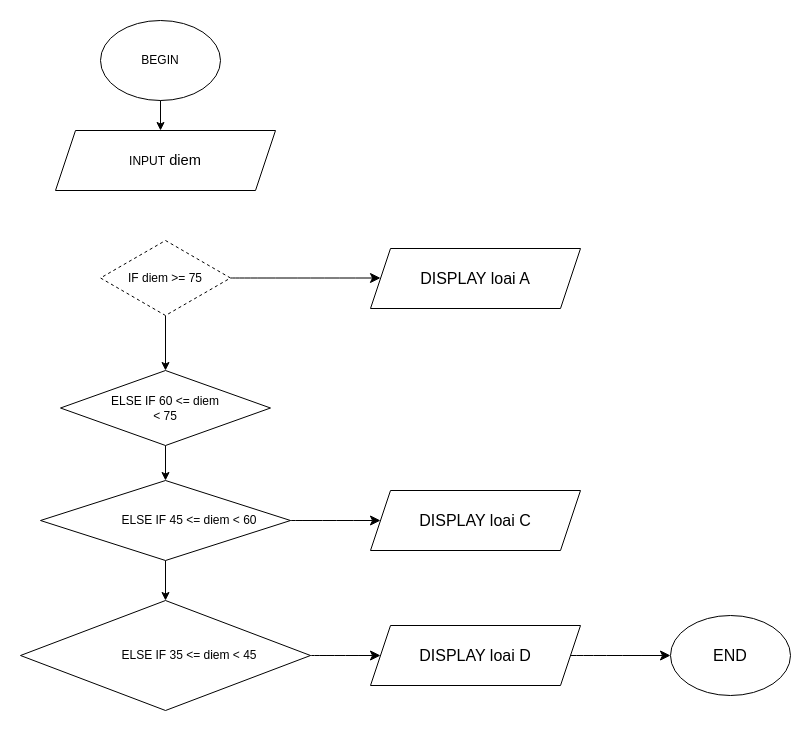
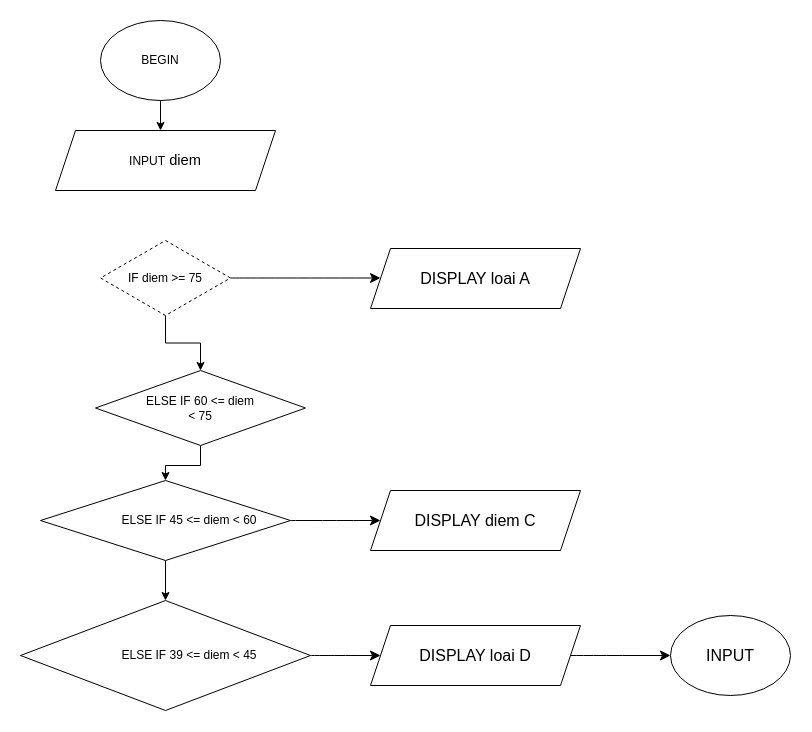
  <mxCell id="0" />
  <mxCell id="1" parent="0" />
  <mxCell id="2" value="&lt;p class=&quot;MsoNormal&quot;&gt;BEGIN&lt;/p&gt;" style="ellipse;whiteSpace=wrap;html=1;" parent="1" vertex="1"><mxGeometry x="100" y="20" width="120" height="80" as="geometry" /></mxCell>
  <mxCell id="3" value="" style="endArrow=classic;html=1;rounded=0;" parent="1" source="2" edge="1"><mxGeometry width="50" height="50" relative="1" as="geometry"><mxPoint x="160" y="150" as="sourcePoint" /><mxPoint x="160" y="130" as="targetPoint" /></mxGeometry></mxCell>
  <mxCell id="4" value="INPUT&lt;span style=&quot;font-size:11.0pt;line-height:107%;font-family:&amp;quot;Calibri&amp;quot;,sans-serif;&lt;br/&gt;mso-ascii-theme-font:minor-latin;mso-fareast-font-family:&amp;quot;Yu Mincho&amp;quot;;&lt;br/&gt;mso-fareast-theme-font:minor-fareast;mso-hansi-theme-font:minor-latin;&lt;br/&gt;mso-bidi-font-family:&amp;quot;Times New Roman&amp;quot;;mso-bidi-theme-font:minor-bidi;&lt;br/&gt;mso-ansi-language:VI;mso-fareast-language:JA;mso-bidi-language:AR-SA&quot;&gt;&amp;nbsp;diem&lt;/span&gt;" style="shape=parallelogram;perimeter=parallelogramPerimeter;whiteSpace=wrap;html=1;fixedSize=1;" parent="1" vertex="1"><mxGeometry x="55" y="130" width="220" height="60" as="geometry" /></mxCell>
  <mxCell id="5" style="edgeStyle=orthogonalEdgeStyle;rounded=0;orthogonalLoop=1;jettySize=auto;html=1;exitX=1;exitY=0.5;exitDx=0;exitDy=0;entryX=0.5;entryY=0;entryDx=0;entryDy=0;" parent="1" source="6" target="12" edge="1"><mxGeometry relative="1" as="geometry" /></mxCell>
- <mxCell id="6" value="&lt;p class=&quot;MsoNormal&quot;&gt;ELSE IF 60 &amp;lt;= diem&lt;br/&gt;&amp;lt; 75&lt;/p&gt;" style="rhombus;whiteSpace=wrap;html=1;direction=south;" parent="1" vertex="1"><mxGeometry x="60" y="370" width="210" height="75" as="geometry" /></mxCell>
+ <mxCell id="6" value="&lt;p class=&quot;MsoNormal&quot;&gt;ELSE IF 60 &amp;lt;= diem&lt;br/&gt;&amp;lt; 75&lt;/p&gt;" style="rhombus;whiteSpace=wrap;html=1;direction=south;" parent="1" vertex="1"><mxGeometry x="95" y="370" width="210" height="75" as="geometry" /></mxCell>
  <mxCell id="7" style="edgeStyle=orthogonalEdgeStyle;rounded=0;orthogonalLoop=1;jettySize=auto;html=1;" parent="1" source="9" target="6" edge="1"><mxGeometry relative="1" as="geometry" /></mxCell>
  <mxCell id="8" style="edgeStyle=none;curved=1;rounded=0;orthogonalLoop=1;jettySize=auto;html=1;fontSize=12;startSize=8;endSize=8;" edge="1" parent="1" source="9"><mxGeometry relative="1" as="geometry"><mxPoint x="380" y="277.5" as="targetPoint" /></mxGeometry></mxCell>
  <mxCell id="9" value="IF diem &amp;gt;= 75" style="rhombus;whiteSpace=wrap;html=1;dashed=1;" parent="1" vertex="1"><mxGeometry x="100" y="240" width="130" height="75" as="geometry" /></mxCell>
  <mxCell id="10" style="edgeStyle=orthogonalEdgeStyle;rounded=0;orthogonalLoop=1;jettySize=auto;html=1;entryX=0.5;entryY=0;entryDx=0;entryDy=0;" parent="1" source="12" target="14" edge="1"><mxGeometry relative="1" as="geometry" /></mxCell>
  <mxCell id="11" style="edgeStyle=none;curved=1;rounded=0;orthogonalLoop=1;jettySize=auto;html=1;exitX=1;exitY=0.5;exitDx=0;exitDy=0;entryX=0;entryY=0.5;entryDx=0;entryDy=0;fontSize=12;startSize=8;endSize=8;" edge="1" parent="1" source="12" target="16"><mxGeometry relative="1" as="geometry" /></mxCell>
  <mxCell id="12" value="&lt;p style=&quot;text-indent:36.0pt&quot; class=&quot;MsoNormal&quot;&gt;ELSE IF 45 &amp;lt;= diem &amp;lt; 60&lt;/p&gt;" style="rhombus;whiteSpace=wrap;html=1;" parent="1" vertex="1"><mxGeometry x="40" y="480" width="250" height="80" as="geometry" /></mxCell>
  <mxCell id="13" style="edgeStyle=none;curved=1;rounded=0;orthogonalLoop=1;jettySize=auto;html=1;exitX=1;exitY=0.5;exitDx=0;exitDy=0;entryX=0;entryY=0.5;entryDx=0;entryDy=0;fontSize=12;startSize=8;endSize=8;" edge="1" parent="1" source="14" target="18"><mxGeometry relative="1" as="geometry" /></mxCell>
- <mxCell id="14" value="&lt;p style=&quot;text-indent:36.0pt&quot; class=&quot;MsoNormal&quot;&gt;ELSE IF 35 &amp;lt;= diem &amp;lt; 45&lt;/p&gt;" style="rhombus;whiteSpace=wrap;html=1;" parent="1" vertex="1"><mxGeometry x="20" y="600" width="290" height="110" as="geometry" /></mxCell>
+ <mxCell id="14" value="&lt;p style=&quot;text-indent:36.0pt&quot; class=&quot;MsoNormal&quot;&gt;ELSE IF 39 &amp;lt;= diem &amp;lt; 45&lt;/p&gt;" style="rhombus;whiteSpace=wrap;html=1;" parent="1" vertex="1"><mxGeometry x="20" y="600" width="290" height="110" as="geometry" /></mxCell>
  <mxCell id="15" value="DISPLAY loai A" style="shape=parallelogram;perimeter=parallelogramPerimeter;whiteSpace=wrap;html=1;fixedSize=1;fontSize=16;" vertex="1" parent="1"><mxGeometry x="370" y="248" width="210" height="60" as="geometry" /></mxCell>
- <mxCell id="16" value="DISPLAY loai C" style="shape=parallelogram;perimeter=parallelogramPerimeter;whiteSpace=wrap;html=1;fixedSize=1;fontSize=16;" vertex="1" parent="1"><mxGeometry x="370" y="490" width="210" height="60" as="geometry" /></mxCell>
+ <mxCell id="16" value="DISPLAY diem C" style="shape=parallelogram;perimeter=parallelogramPerimeter;whiteSpace=wrap;html=1;fixedSize=1;fontSize=16;" vertex="1" parent="1"><mxGeometry x="370" y="490" width="210" height="60" as="geometry" /></mxCell>
  <mxCell id="17" style="edgeStyle=none;curved=1;rounded=0;orthogonalLoop=1;jettySize=auto;html=1;exitX=1;exitY=0.5;exitDx=0;exitDy=0;entryX=0;entryY=0.5;entryDx=0;entryDy=0;fontSize=12;startSize=8;endSize=8;" edge="1" parent="1" source="18" target="19"><mxGeometry relative="1" as="geometry" /></mxCell>
  <mxCell id="18" value="DISPLAY loai D" style="shape=parallelogram;perimeter=parallelogramPerimeter;whiteSpace=wrap;html=1;fixedSize=1;fontSize=16;" vertex="1" parent="1"><mxGeometry x="370" y="625" width="210" height="60" as="geometry" /></mxCell>
- <mxCell id="19" value="END" style="ellipse;whiteSpace=wrap;html=1;fontSize=16;" vertex="1" parent="1"><mxGeometry x="670" y="615" width="120" height="80" as="geometry" /></mxCell>
+ <mxCell id="19" value="INPUT" style="ellipse;whiteSpace=wrap;html=1;fontSize=16;" vertex="1" parent="1"><mxGeometry x="670" y="615" width="120" height="80" as="geometry" /></mxCell>
